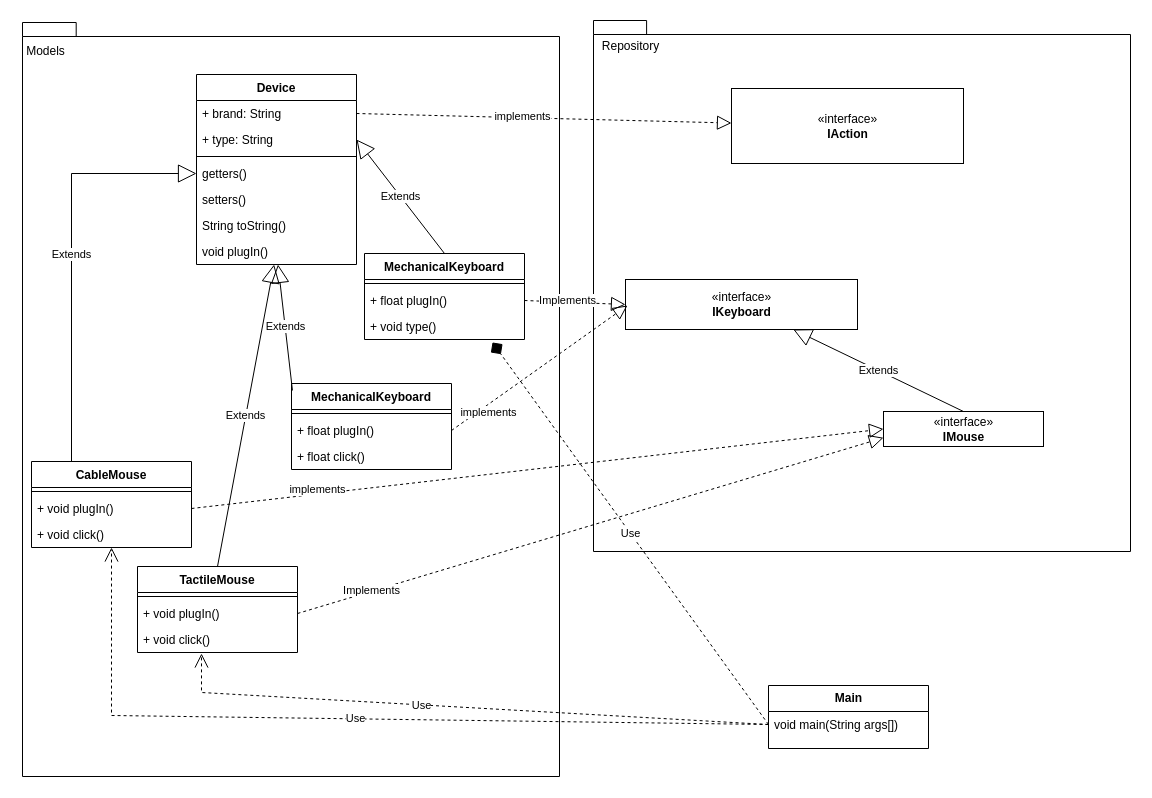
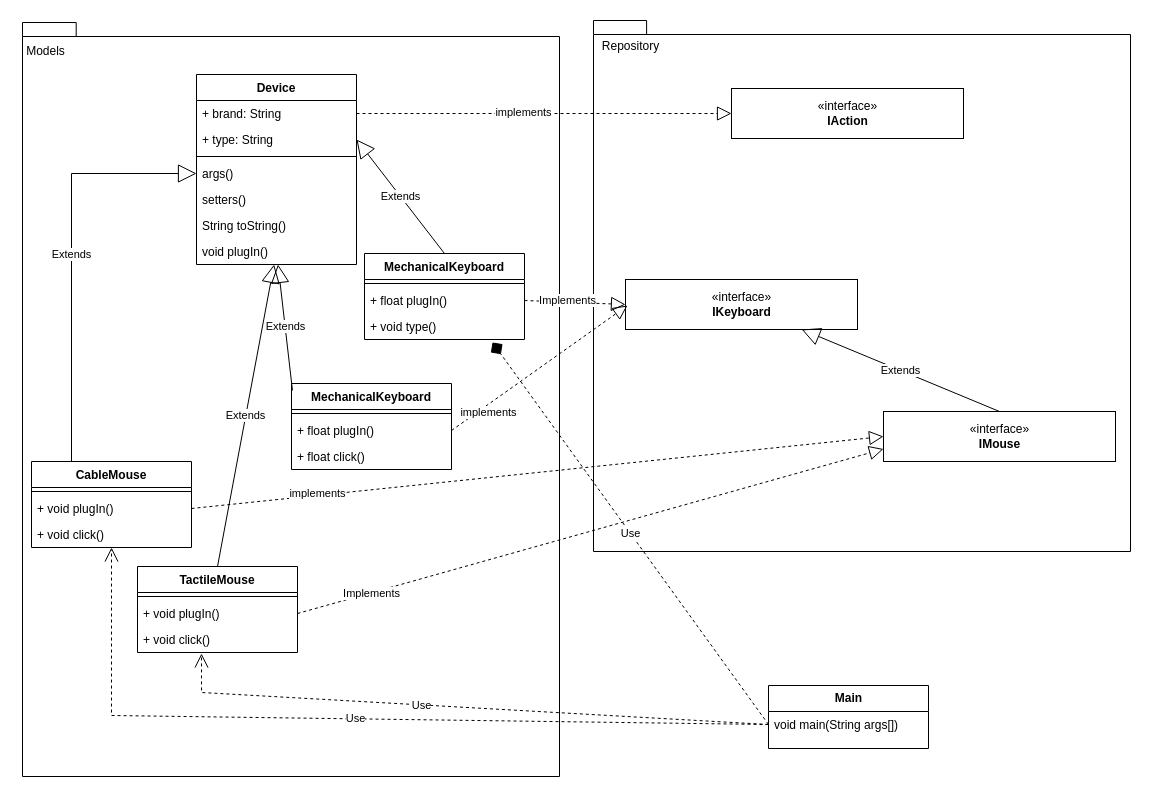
  <mxCell id="0" />
  <mxCell id="1" parent="0" />
  <mxCell id="2" value="" style="shape=folder;fontStyle=1;spacingTop=10;tabWidth=40;tabHeight=14;tabPosition=left;html=1;" vertex="1" parent="1"><mxGeometry x="22" y="22" width="537" height="754" as="geometry" /></mxCell>
  <mxCell id="3" value="" style="shape=folder;fontStyle=1;spacingTop=10;tabWidth=40;tabHeight=14;tabPosition=left;html=1;" vertex="1" parent="1"><mxGeometry x="593" y="20" width="537" height="531" as="geometry" /></mxCell>
- <mxCell id="4" value="«interface»&lt;br&gt;&lt;b&gt;IAction&lt;/b&gt;" style="html=1;" vertex="1" parent="1"><mxGeometry x="731" y="88" width="232" height="75" as="geometry" /></mxCell>
+ <mxCell id="4" value="«interface»&lt;br&gt;&lt;b&gt;IAction&lt;/b&gt;" style="html=1;" vertex="1" parent="1"><mxGeometry x="731" y="88" width="232" height="50" as="geometry" /></mxCell>
  <mxCell id="5" value="«interface»&lt;br&gt;&lt;b&gt;IKeyboard&lt;/b&gt;" style="html=1;" vertex="1" parent="1"><mxGeometry x="625" y="279" width="232" height="50" as="geometry" /></mxCell>
- <mxCell id="6" value="«interface»&lt;br&gt;&lt;b&gt;IMouse&lt;/b&gt;" style="html=1;" vertex="1" parent="1"><mxGeometry x="883" y="411" width="160" height="35" as="geometry" /></mxCell>
+ <mxCell id="6" value="«interface»&lt;br&gt;&lt;b&gt;IMouse&lt;/b&gt;" style="html=1;" vertex="1" parent="1"><mxGeometry x="883" y="411" width="232" height="50" as="geometry" /></mxCell>
  <mxCell id="7" value="Extends" style="endArrow=block;endSize=16;endFill=0;html=1;rounded=0;exitX=0.5;exitY=0;exitDx=0;exitDy=0;" edge="1" parent="1" source="6" target="5"><mxGeometry width="160" relative="1" as="geometry"><mxPoint x="487" y="402" as="sourcePoint" /><mxPoint x="647" y="402" as="targetPoint" /></mxGeometry></mxCell>
  <mxCell id="8" value="Repository" style="text;html=1;align=center;verticalAlign=middle;resizable=0;points=[];autosize=1;strokeColor=none;fillColor=none;" vertex="1" parent="1"><mxGeometry x="596" y="37" width="67" height="18" as="geometry" /></mxCell>
  <mxCell id="9" value="Models" style="text;html=1;align=center;verticalAlign=middle;resizable=0;points=[];autosize=1;strokeColor=none;fillColor=none;" vertex="1" parent="1"><mxGeometry x="20" y="42" width="49" height="18" as="geometry" /></mxCell>
  <mxCell id="10" value="Device" style="swimlane;fontStyle=1;align=center;verticalAlign=top;childLayout=stackLayout;horizontal=1;startSize=26;horizontalStack=0;resizeParent=1;resizeParentMax=0;resizeLast=0;collapsible=1;marginBottom=0;" vertex="1" parent="1"><mxGeometry x="196" y="74" width="160" height="190" as="geometry" /></mxCell>
  <mxCell id="11" value="+ brand: String" style="text;strokeColor=none;fillColor=none;align=left;verticalAlign=top;spacingLeft=4;spacingRight=4;overflow=hidden;rotatable=0;points=[[0,0.5],[1,0.5]];portConstraint=eastwest;" vertex="1" parent="10"><mxGeometry y="26" width="160" height="26" as="geometry" /></mxCell>
  <mxCell id="12" value="+ type: String" style="text;strokeColor=none;fillColor=none;align=left;verticalAlign=top;spacingLeft=4;spacingRight=4;overflow=hidden;rotatable=0;points=[[0,0.5],[1,0.5]];portConstraint=eastwest;" vertex="1" parent="10"><mxGeometry y="52" width="160" height="26" as="geometry" /></mxCell>
  <mxCell id="13" value="" style="line;strokeWidth=1;fillColor=none;align=left;verticalAlign=middle;spacingTop=-1;spacingLeft=3;spacingRight=3;rotatable=0;labelPosition=right;points=[];portConstraint=eastwest;" vertex="1" parent="10"><mxGeometry y="78" width="160" height="8" as="geometry" /></mxCell>
- <mxCell id="14" value="getters()" style="text;strokeColor=none;fillColor=none;align=left;verticalAlign=top;spacingLeft=4;spacingRight=4;overflow=hidden;rotatable=0;points=[[0,0.5],[1,0.5]];portConstraint=eastwest;" vertex="1" parent="10"><mxGeometry y="86" width="160" height="26" as="geometry" /></mxCell>
+ <mxCell id="14" value="args()" style="text;strokeColor=none;fillColor=none;align=left;verticalAlign=top;spacingLeft=4;spacingRight=4;overflow=hidden;rotatable=0;points=[[0,0.5],[1,0.5]];portConstraint=eastwest;" vertex="1" parent="10"><mxGeometry y="86" width="160" height="26" as="geometry" /></mxCell>
  <mxCell id="15" value="setters()" style="text;strokeColor=none;fillColor=none;align=left;verticalAlign=top;spacingLeft=4;spacingRight=4;overflow=hidden;rotatable=0;points=[[0,0.5],[1,0.5]];portConstraint=eastwest;" vertex="1" parent="10"><mxGeometry y="112" width="160" height="26" as="geometry" /></mxCell>
  <mxCell id="16" value="String toString()" style="text;strokeColor=none;fillColor=none;align=left;verticalAlign=top;spacingLeft=4;spacingRight=4;overflow=hidden;rotatable=0;points=[[0,0.5],[1,0.5]];portConstraint=eastwest;" vertex="1" parent="10"><mxGeometry y="138" width="160" height="26" as="geometry" /></mxCell>
  <mxCell id="17" value="void plugIn()" style="text;strokeColor=none;fillColor=none;align=left;verticalAlign=top;spacingLeft=4;spacingRight=4;overflow=hidden;rotatable=0;points=[[0,0.5],[1,0.5]];portConstraint=eastwest;" vertex="1" parent="10"><mxGeometry y="164" width="160" height="26" as="geometry" /></mxCell>
  <mxCell id="18" value="" style="endArrow=block;dashed=1;endFill=0;endSize=12;html=1;rounded=0;exitX=1;exitY=0.5;exitDx=0;exitDy=0;" edge="1" parent="1" source="11" target="4"><mxGeometry width="160" relative="1" as="geometry"><mxPoint x="501" y="203" as="sourcePoint" /><mxPoint x="661" y="203" as="targetPoint" /></mxGeometry></mxCell>
  <mxCell id="19" value="implements" style="edgeLabel;html=1;align=center;verticalAlign=middle;resizable=0;points=[];" vertex="1" connectable="0" parent="18"><mxGeometry x="-0.115" y="2" relative="1" as="geometry"><mxPoint as="offset" /></mxGeometry></mxCell>
  <mxCell id="20" value="CableMouse" style="swimlane;fontStyle=1;align=center;verticalAlign=top;childLayout=stackLayout;horizontal=1;startSize=26;horizontalStack=0;resizeParent=1;resizeParentMax=0;resizeLast=0;collapsible=1;marginBottom=0;" vertex="1" parent="1"><mxGeometry x="31" y="461" width="160" height="86" as="geometry" /></mxCell>
  <mxCell id="21" value="" style="line;strokeWidth=1;fillColor=none;align=left;verticalAlign=middle;spacingTop=-1;spacingLeft=3;spacingRight=3;rotatable=0;labelPosition=right;points=[];portConstraint=eastwest;" vertex="1" parent="20"><mxGeometry y="26" width="160" height="8" as="geometry" /></mxCell>
  <mxCell id="22" value="+ void plugIn()" style="text;strokeColor=none;fillColor=none;align=left;verticalAlign=top;spacingLeft=4;spacingRight=4;overflow=hidden;rotatable=0;points=[[0,0.5],[1,0.5]];portConstraint=eastwest;" vertex="1" parent="20"><mxGeometry y="34" width="160" height="26" as="geometry" /></mxCell>
  <mxCell id="23" value="+ void click()" style="text;strokeColor=none;fillColor=none;align=left;verticalAlign=top;spacingLeft=4;spacingRight=4;overflow=hidden;rotatable=0;points=[[0,0.5],[1,0.5]];portConstraint=eastwest;" vertex="1" parent="20"><mxGeometry y="60" width="160" height="26" as="geometry" /></mxCell>
  <mxCell id="24" value="" style="endArrow=block;dashed=1;endFill=0;endSize=12;html=1;rounded=0;exitX=1;exitY=0.5;exitDx=0;exitDy=0;entryX=0;entryY=0.5;entryDx=0;entryDy=0;" edge="1" parent="1" source="22" target="6"><mxGeometry width="160" relative="1" as="geometry"><mxPoint x="187" y="377" as="sourcePoint" /><mxPoint x="562" y="377" as="targetPoint" /></mxGeometry></mxCell>
  <mxCell id="25" value="implements" style="edgeLabel;html=1;align=center;verticalAlign=middle;resizable=0;points=[];" vertex="1" connectable="0" parent="24"><mxGeometry x="-0.031" y="2" relative="1" as="geometry"><mxPoint x="-209" y="21" as="offset" /></mxGeometry></mxCell>
  <mxCell id="26" value="TactileMouse" style="swimlane;fontStyle=1;align=center;verticalAlign=top;childLayout=stackLayout;horizontal=1;startSize=26;horizontalStack=0;resizeParent=1;resizeParentMax=0;resizeLast=0;collapsible=1;marginBottom=0;" vertex="1" parent="1"><mxGeometry x="137" y="566" width="160" height="86" as="geometry" /></mxCell>
  <mxCell id="27" value="" style="line;strokeWidth=1;fillColor=none;align=left;verticalAlign=middle;spacingTop=-1;spacingLeft=3;spacingRight=3;rotatable=0;labelPosition=right;points=[];portConstraint=eastwest;" vertex="1" parent="26"><mxGeometry y="26" width="160" height="8" as="geometry" /></mxCell>
  <mxCell id="28" value="+ void plugIn()" style="text;strokeColor=none;fillColor=none;align=left;verticalAlign=top;spacingLeft=4;spacingRight=4;overflow=hidden;rotatable=0;points=[[0,0.5],[1,0.5]];portConstraint=eastwest;" vertex="1" parent="26"><mxGeometry y="34" width="160" height="26" as="geometry" /></mxCell>
  <mxCell id="29" value="+ void click()" style="text;strokeColor=none;fillColor=none;align=left;verticalAlign=top;spacingLeft=4;spacingRight=4;overflow=hidden;rotatable=0;points=[[0,0.5],[1,0.5]];portConstraint=eastwest;" vertex="1" parent="26"><mxGeometry y="60" width="160" height="26" as="geometry" /></mxCell>
  <mxCell id="30" value="" style="endArrow=block;dashed=1;endFill=0;endSize=12;html=1;rounded=0;exitX=1;exitY=0.5;exitDx=0;exitDy=0;entryX=0;entryY=0.75;entryDx=0;entryDy=0;" edge="1" parent="1" source="28" target="6"><mxGeometry width="160" relative="1" as="geometry"><mxPoint x="205" y="442" as="sourcePoint" /><mxPoint x="893" y="446" as="targetPoint" /></mxGeometry></mxCell>
  <mxCell id="31" value="Implements" style="edgeLabel;html=1;align=center;verticalAlign=middle;resizable=0;points=[];" vertex="1" connectable="0" parent="30"><mxGeometry x="-0.484" y="-1" relative="1" as="geometry"><mxPoint x="-78" y="21" as="offset" /></mxGeometry></mxCell>
  <mxCell id="32" value="Extends" style="endArrow=block;endSize=16;endFill=0;html=1;rounded=0;exitX=0.25;exitY=0;exitDx=0;exitDy=0;entryX=0;entryY=0.5;entryDx=0;entryDy=0;" edge="1" parent="1" source="20" target="14"><mxGeometry width="160" relative="1" as="geometry"><mxPoint x="501" y="371" as="sourcePoint" /><mxPoint x="661" y="371" as="targetPoint" /><Array as="points"><mxPoint x="71" y="173" /></Array></mxGeometry></mxCell>
  <mxCell id="33" value="Extends" style="endArrow=block;endSize=16;endFill=0;html=1;rounded=0;exitX=0.5;exitY=0;exitDx=0;exitDy=0;" edge="1" parent="1" source="26" target="17"><mxGeometry width="160" relative="1" as="geometry"><mxPoint x="501" y="371" as="sourcePoint" /><mxPoint x="661" y="371" as="targetPoint" /></mxGeometry></mxCell>
  <mxCell id="34" value="MechanicalKeyboard" style="swimlane;fontStyle=1;align=center;verticalAlign=top;childLayout=stackLayout;horizontal=1;startSize=26;horizontalStack=0;resizeParent=1;resizeParentMax=0;resizeLast=0;collapsible=1;marginBottom=0;" vertex="1" parent="1"><mxGeometry x="364" y="253" width="160" height="86" as="geometry" /></mxCell>
  <mxCell id="35" value="" style="line;strokeWidth=1;fillColor=none;align=left;verticalAlign=middle;spacingTop=-1;spacingLeft=3;spacingRight=3;rotatable=0;labelPosition=right;points=[];portConstraint=eastwest;" vertex="1" parent="34"><mxGeometry y="26" width="160" height="8" as="geometry" /></mxCell>
  <mxCell id="36" value="+ float plugIn()" style="text;strokeColor=none;fillColor=none;align=left;verticalAlign=top;spacingLeft=4;spacingRight=4;overflow=hidden;rotatable=0;points=[[0,0.5],[1,0.5]];portConstraint=eastwest;" vertex="1" parent="34"><mxGeometry y="34" width="160" height="26" as="geometry" /></mxCell>
  <mxCell id="37" value="+ void type()" style="text;strokeColor=none;fillColor=none;align=left;verticalAlign=top;spacingLeft=4;spacingRight=4;overflow=hidden;rotatable=0;points=[[0,0.5],[1,0.5]];portConstraint=eastwest;" vertex="1" parent="34"><mxGeometry y="60" width="160" height="26" as="geometry" /></mxCell>
  <mxCell id="38" value="MechanicalKeyboard" style="swimlane;fontStyle=1;align=center;verticalAlign=top;childLayout=stackLayout;horizontal=1;startSize=26;horizontalStack=0;resizeParent=1;resizeParentMax=0;resizeLast=0;collapsible=1;marginBottom=0;" vertex="1" parent="1"><mxGeometry x="291" y="383" width="160" height="86" as="geometry" /></mxCell>
  <mxCell id="39" value="" style="line;strokeWidth=1;fillColor=none;align=left;verticalAlign=middle;spacingTop=-1;spacingLeft=3;spacingRight=3;rotatable=0;labelPosition=right;points=[];portConstraint=eastwest;" vertex="1" parent="38"><mxGeometry y="26" width="160" height="8" as="geometry" /></mxCell>
  <mxCell id="40" value="+ float plugIn()" style="text;strokeColor=none;fillColor=none;align=left;verticalAlign=top;spacingLeft=4;spacingRight=4;overflow=hidden;rotatable=0;points=[[0,0.5],[1,0.5]];portConstraint=eastwest;" vertex="1" parent="38"><mxGeometry y="34" width="160" height="26" as="geometry" /></mxCell>
  <mxCell id="41" value="+ float click()" style="text;strokeColor=none;fillColor=none;align=left;verticalAlign=top;spacingLeft=4;spacingRight=4;overflow=hidden;rotatable=0;points=[[0,0.5],[1,0.5]];portConstraint=eastwest;" vertex="1" parent="38"><mxGeometry y="60" width="160" height="26" as="geometry" /></mxCell>
  <mxCell id="42" value="" style="endArrow=block;dashed=1;endFill=0;endSize=12;html=1;rounded=0;exitX=1;exitY=0.5;exitDx=0;exitDy=0;entryX=0;entryY=0.5;entryDx=0;entryDy=0;" edge="1" parent="1" source="36" target="5"><mxGeometry width="160" relative="1" as="geometry"><mxPoint x="501" y="371" as="sourcePoint" /><mxPoint x="661" y="371" as="targetPoint" /></mxGeometry></mxCell>
  <mxCell id="43" value="Implements" style="edgeLabel;html=1;align=center;verticalAlign=middle;resizable=0;points=[];" vertex="1" connectable="0" parent="42"><mxGeometry x="-0.366" y="-1" relative="1" as="geometry"><mxPoint x="11" y="-3" as="offset" /></mxGeometry></mxCell>
  <mxCell id="44" value="" style="endArrow=block;dashed=1;endFill=0;endSize=12;html=1;rounded=0;exitX=1;exitY=0.5;exitDx=0;exitDy=0;" edge="1" parent="1" source="40"><mxGeometry width="160" relative="1" as="geometry"><mxPoint x="501" y="371" as="sourcePoint" /><mxPoint x="627" y="305" as="targetPoint" /></mxGeometry></mxCell>
  <mxCell id="45" value="implements" style="edgeLabel;html=1;align=center;verticalAlign=middle;resizable=0;points=[];" vertex="1" connectable="0" parent="44"><mxGeometry x="-0.195" y="1" relative="1" as="geometry"><mxPoint x="-34" y="33" as="offset" /></mxGeometry></mxCell>
  <mxCell id="46" value="Extends" style="endArrow=block;endSize=16;endFill=0;html=1;rounded=0;exitX=0.006;exitY=0.081;exitDx=0;exitDy=0;exitPerimeter=0;" edge="1" parent="1" source="38" target="17"><mxGeometry x="0.006" width="160" relative="1" as="geometry"><mxPoint x="501" y="371" as="sourcePoint" /><mxPoint x="661" y="371" as="targetPoint" /><Array as="points" /><mxPoint as="offset" /></mxGeometry></mxCell>
  <mxCell id="47" value="Extends" style="endArrow=block;endSize=16;endFill=0;html=1;rounded=0;entryX=1;entryY=0.5;entryDx=0;entryDy=0;exitX=0.5;exitY=0;exitDx=0;exitDy=0;" edge="1" parent="1" source="34" target="12"><mxGeometry width="160" relative="1" as="geometry"><mxPoint x="501" y="371" as="sourcePoint" /><mxPoint x="661" y="371" as="targetPoint" /></mxGeometry></mxCell>
  <mxCell id="48" value="&lt;font face=&quot;Helvetica&quot; size=&quot;1&quot;&gt;&lt;b style=&quot;font-size: 12px&quot;&gt;Main&lt;/b&gt;&lt;/font&gt;" style="swimlane;html=1;fontStyle=0;childLayout=stackLayout;horizontal=1;startSize=26;fillColor=none;horizontalStack=0;resizeParent=1;resizeLast=0;collapsible=1;marginBottom=0;swimlaneFillColor=#ffffff;rounded=0;shadow=0;comic=0;labelBackgroundColor=none;strokeWidth=1;fontFamily=Verdana;fontSize=10;align=center;" vertex="1" parent="1"><mxGeometry x="768" y="685" width="160" height="63" as="geometry" /></mxCell>
  <mxCell id="49" value="void main(String args[])" style="text;html=1;strokeColor=none;fillColor=none;align=left;verticalAlign=top;spacingLeft=4;spacingRight=4;whiteSpace=wrap;overflow=hidden;rotatable=0;points=[[0,0.5],[1,0.5]];portConstraint=eastwest;" vertex="1" parent="48"><mxGeometry y="26" width="160" height="26" as="geometry" /></mxCell>
  <mxCell id="50" value="Use" style="endArrow=open;endSize=12;dashed=1;html=1;rounded=0;exitX=0;exitY=0.5;exitDx=0;exitDy=0;" edge="1" parent="1" source="49" target="23"><mxGeometry width="160" relative="1" as="geometry"><mxPoint x="501" y="371" as="sourcePoint" /><mxPoint x="661" y="371" as="targetPoint" /><Array as="points"><mxPoint x="111" y="715" /></Array></mxGeometry></mxCell>
  <mxCell id="51" value="Use" style="endArrow=open;endSize=12;dashed=1;html=1;rounded=0;exitX=0;exitY=0.5;exitDx=0;exitDy=0;entryX=0.4;entryY=1.038;entryDx=0;entryDy=0;entryPerimeter=0;" edge="1" parent="1" source="49" target="29"><mxGeometry x="0.142" y="2" width="160" relative="1" as="geometry"><mxPoint x="501" y="371" as="sourcePoint" /><mxPoint x="661" y="371" as="targetPoint" /><Array as="points"><mxPoint x="201" y="692" /></Array><mxPoint y="-1" as="offset" /></mxGeometry></mxCell>
  <mxCell id="52" value="Use" style="endArrow=diamond;endSize=12;dashed=1;html=1;rounded=0;exitX=0;exitY=0.5;exitDx=0;exitDy=0;entryX=0.8;entryY=1.115;entryDx=0;entryDy=0;entryPerimeter=0;" edge="1" parent="1" source="49" target="37"><mxGeometry width="160" relative="1" as="geometry"><mxPoint x="501" y="371" as="sourcePoint" /><mxPoint x="661" y="371" as="targetPoint" /></mxGeometry></mxCell>
